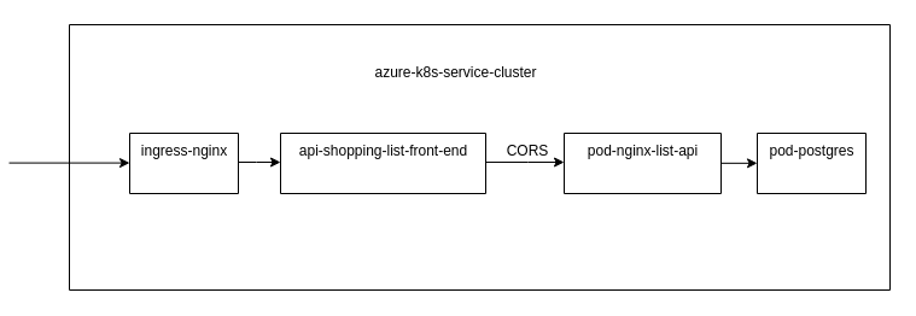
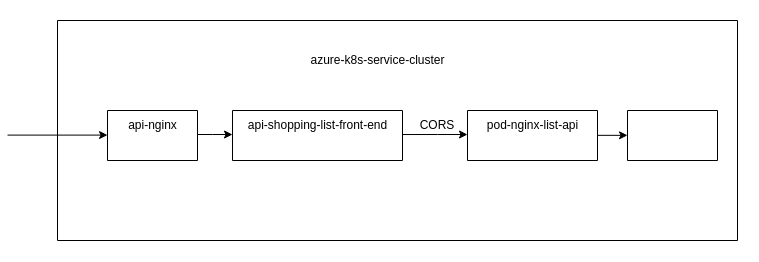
  <mxCell id="0" />
  <mxCell id="1" parent="0" />
  <mxCell id="2" value="" style="swimlane;startSize=0;container=0;" parent="1" vertex="1"><mxGeometry x="20" y="20" width="680" height="220" as="geometry" /></mxCell>
  <mxCell id="3" value="" style="swimlane;startSize=0;" vertex="1" parent="2"><mxGeometry x="50" y="90" width="90" height="50" as="geometry" /></mxCell>
- <mxCell id="4" value="ingress-nginx" style="text;html=1;align=center;verticalAlign=middle;resizable=0;points=[];autosize=1;strokeColor=none;fillColor=none;" vertex="1" parent="3"><mxGeometry width="90" height="30" as="geometry" /></mxCell>
+ <mxCell id="4" value="api-nginx" style="text;html=1;align=center;verticalAlign=middle;resizable=0;points=[];autosize=1;strokeColor=none;fillColor=none;" vertex="1" parent="3"><mxGeometry width="90" height="30" as="geometry" /></mxCell>
  <mxCell id="5" value="azure-k8s-service-cluster" style="text;html=1;align=center;verticalAlign=middle;resizable=0;points=[];autosize=1;strokeColor=none;fillColor=none;container=0;" parent="2" vertex="1"><mxGeometry x="240" y="25" width="160" height="30" as="geometry" /></mxCell>
  <mxCell id="6" value="" style="edgeStyle=orthogonalEdgeStyle;rounded=0;orthogonalLoop=1;jettySize=auto;html=1;" edge="1" parent="2"><mxGeometry relative="1" as="geometry"><mxPoint x="-50" y="114.6" as="sourcePoint" /><mxPoint x="50" y="114.6" as="targetPoint" /></mxGeometry></mxCell>
  <mxCell id="7" value="CORS" style="text;html=1;strokeColor=none;fillColor=none;align=center;verticalAlign=middle;whiteSpace=wrap;rounded=0;" vertex="1" parent="2"><mxGeometry x="350" y="90" width="60" height="30" as="geometry" /></mxCell>
  <mxCell id="8" value="" style="swimlane;startSize=0;container=0;" parent="2" vertex="1"><mxGeometry x="570" y="90" width="90" height="50" as="geometry" /></mxCell>
  <mxCell id="9" value="" style="edgeStyle=orthogonalEdgeStyle;rounded=0;orthogonalLoop=1;jettySize=auto;html=1;" parent="2" edge="1"><mxGeometry relative="1" as="geometry"><mxPoint x="540" y="114.83" as="sourcePoint" /><mxPoint x="570" y="114.83" as="targetPoint" /></mxGeometry></mxCell>
  <mxCell id="10" value="pod-nginx-list-api" style="text;html=1;align=center;verticalAlign=middle;resizable=0;points=[];autosize=1;strokeColor=none;fillColor=none;container=0;" parent="2" vertex="1"><mxGeometry x="410" y="90" width="130" height="30" as="geometry" /></mxCell>
  <mxCell id="11" value="" style="swimlane;startSize=0;container=0;" parent="2" vertex="1"><mxGeometry x="410" y="90" width="130" height="50" as="geometry" /></mxCell>
  <mxCell id="12" value="" style="swimlane;startSize=0;container=0;" parent="1" vertex="1"><mxGeometry x="195" y="110" width="170" height="50" as="geometry" /></mxCell>
  <mxCell id="13" value="" style="edgeStyle=orthogonalEdgeStyle;rounded=0;orthogonalLoop=1;jettySize=auto;html=1;" edge="1" parent="1"><mxGeometry relative="1" as="geometry"><mxPoint x="365" y="134.04" as="sourcePoint" /><mxPoint x="430" y="134.04" as="targetPoint" /><Array as="points"><mxPoint x="400" y="134" /><mxPoint x="400" y="134" /></Array></mxGeometry></mxCell>
  <mxCell id="14" value="api-shopping-list-front-end" style="text;html=1;align=center;verticalAlign=middle;resizable=0;points=[];autosize=1;strokeColor=none;fillColor=none;container=0;" parent="1" vertex="1"><mxGeometry x="195" y="110" width="170" height="30" as="geometry" /></mxCell>
- <mxCell id="15" value="pod-postgres" style="text;html=1;align=center;verticalAlign=middle;resizable=0;points=[];autosize=1;strokeColor=none;fillColor=none;container=0;" parent="1" vertex="1"><mxGeometry x="590" y="110" width="90" height="30" as="geometry" /></mxCell>
  <mxCell id="16" value="" style="edgeStyle=orthogonalEdgeStyle;rounded=0;orthogonalLoop=1;jettySize=auto;html=1;" edge="1" parent="1"><mxGeometry relative="1" as="geometry"><mxPoint x="160" y="134" as="sourcePoint" /><mxPoint x="195" y="134.04" as="targetPoint" /><Array as="points"><mxPoint x="175" y="134" /><mxPoint x="175" y="134" /></Array></mxGeometry></mxCell>
